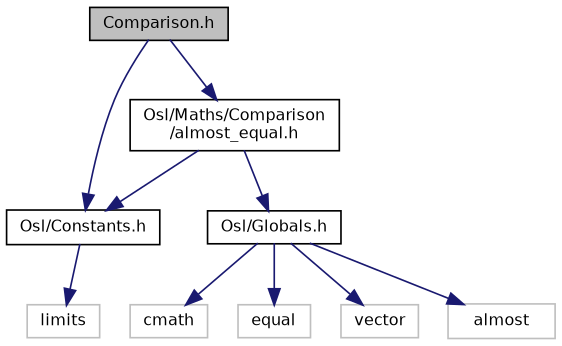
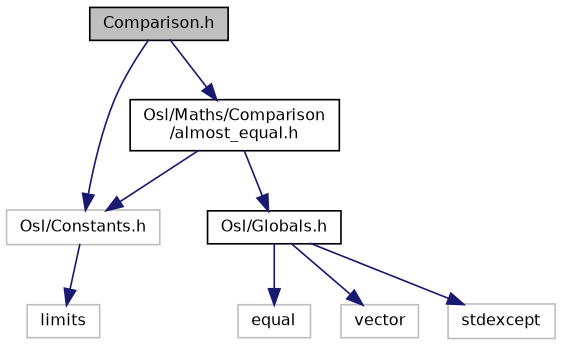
  digraph {
    node [color=grey75 fillcolor=white fontname=Helvetica fontsize=10 shape=record style=filled]
    edge [color=midnightblue fontname=Helvetica fontsize=10 labelfontname=Helvetica labelfontsize=10 style=solid]
    n1 [color=black fillcolor=grey75 fontcolor=black height=0.2 label="Comparison.h" width=0.4]
-   n2 [color=black height=0.2 label="Osl/Constants.h" width=0.4]
+   n2 [height=0.2 label="Osl/Constants.h" width=0.4]
    n3 [color=black height=0.2 label="Osl/Maths/Comparison\l/almost_equal.h" width=0.4]
    n4 [height=0.2 label=limits width=0.4]
    n5 [color=black height=0.2 label="Osl/Globals.h" width=0.4]
-   n6 [height=0.2 label=cmath width=0.4]
    n7 [height=0.2 label=equal width=0.4]
    n8 [height=0.2 label=vector width=0.4]
-   n9 [height=0.2 label=almost width=0.4]
+   n9 [height=0.2 label=stdexcept width=0.4]
    n1 -> n2
    n1 -> n3
    n2 -> n4
    n3 -> n2
    n3 -> n5
-   n5 -> n6
    n5 -> n7
    n5 -> n8
    n5 -> n9
  }
